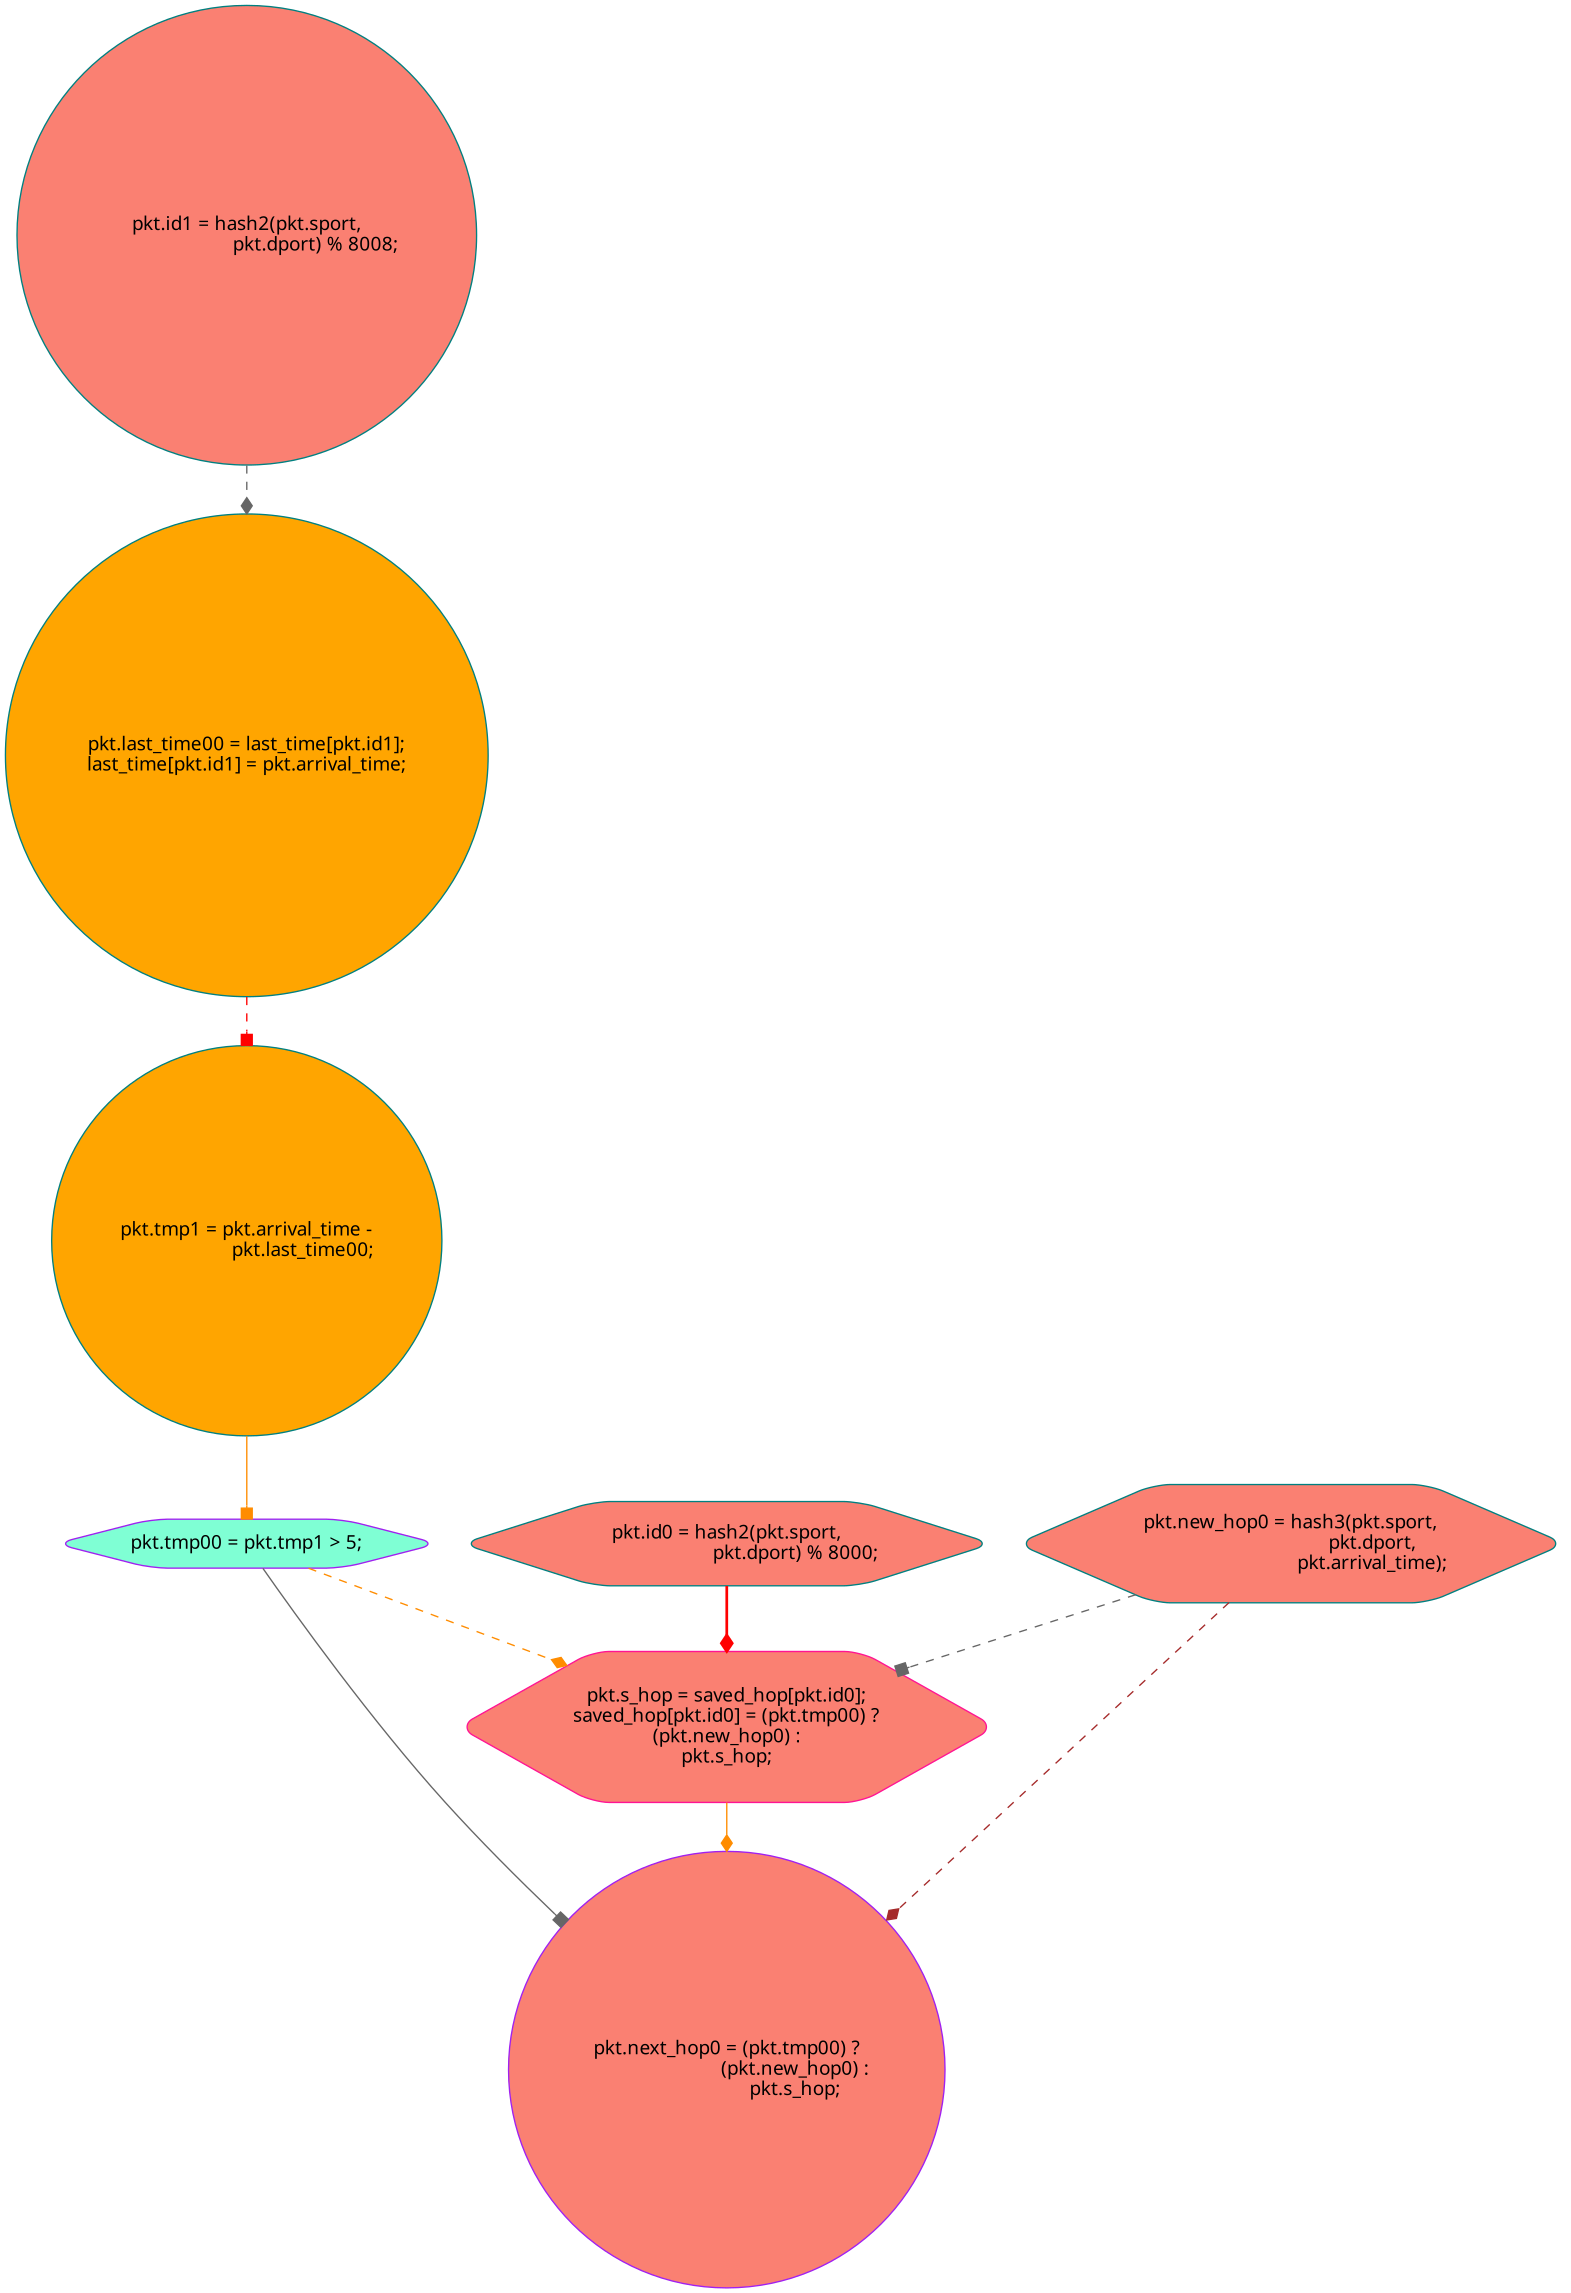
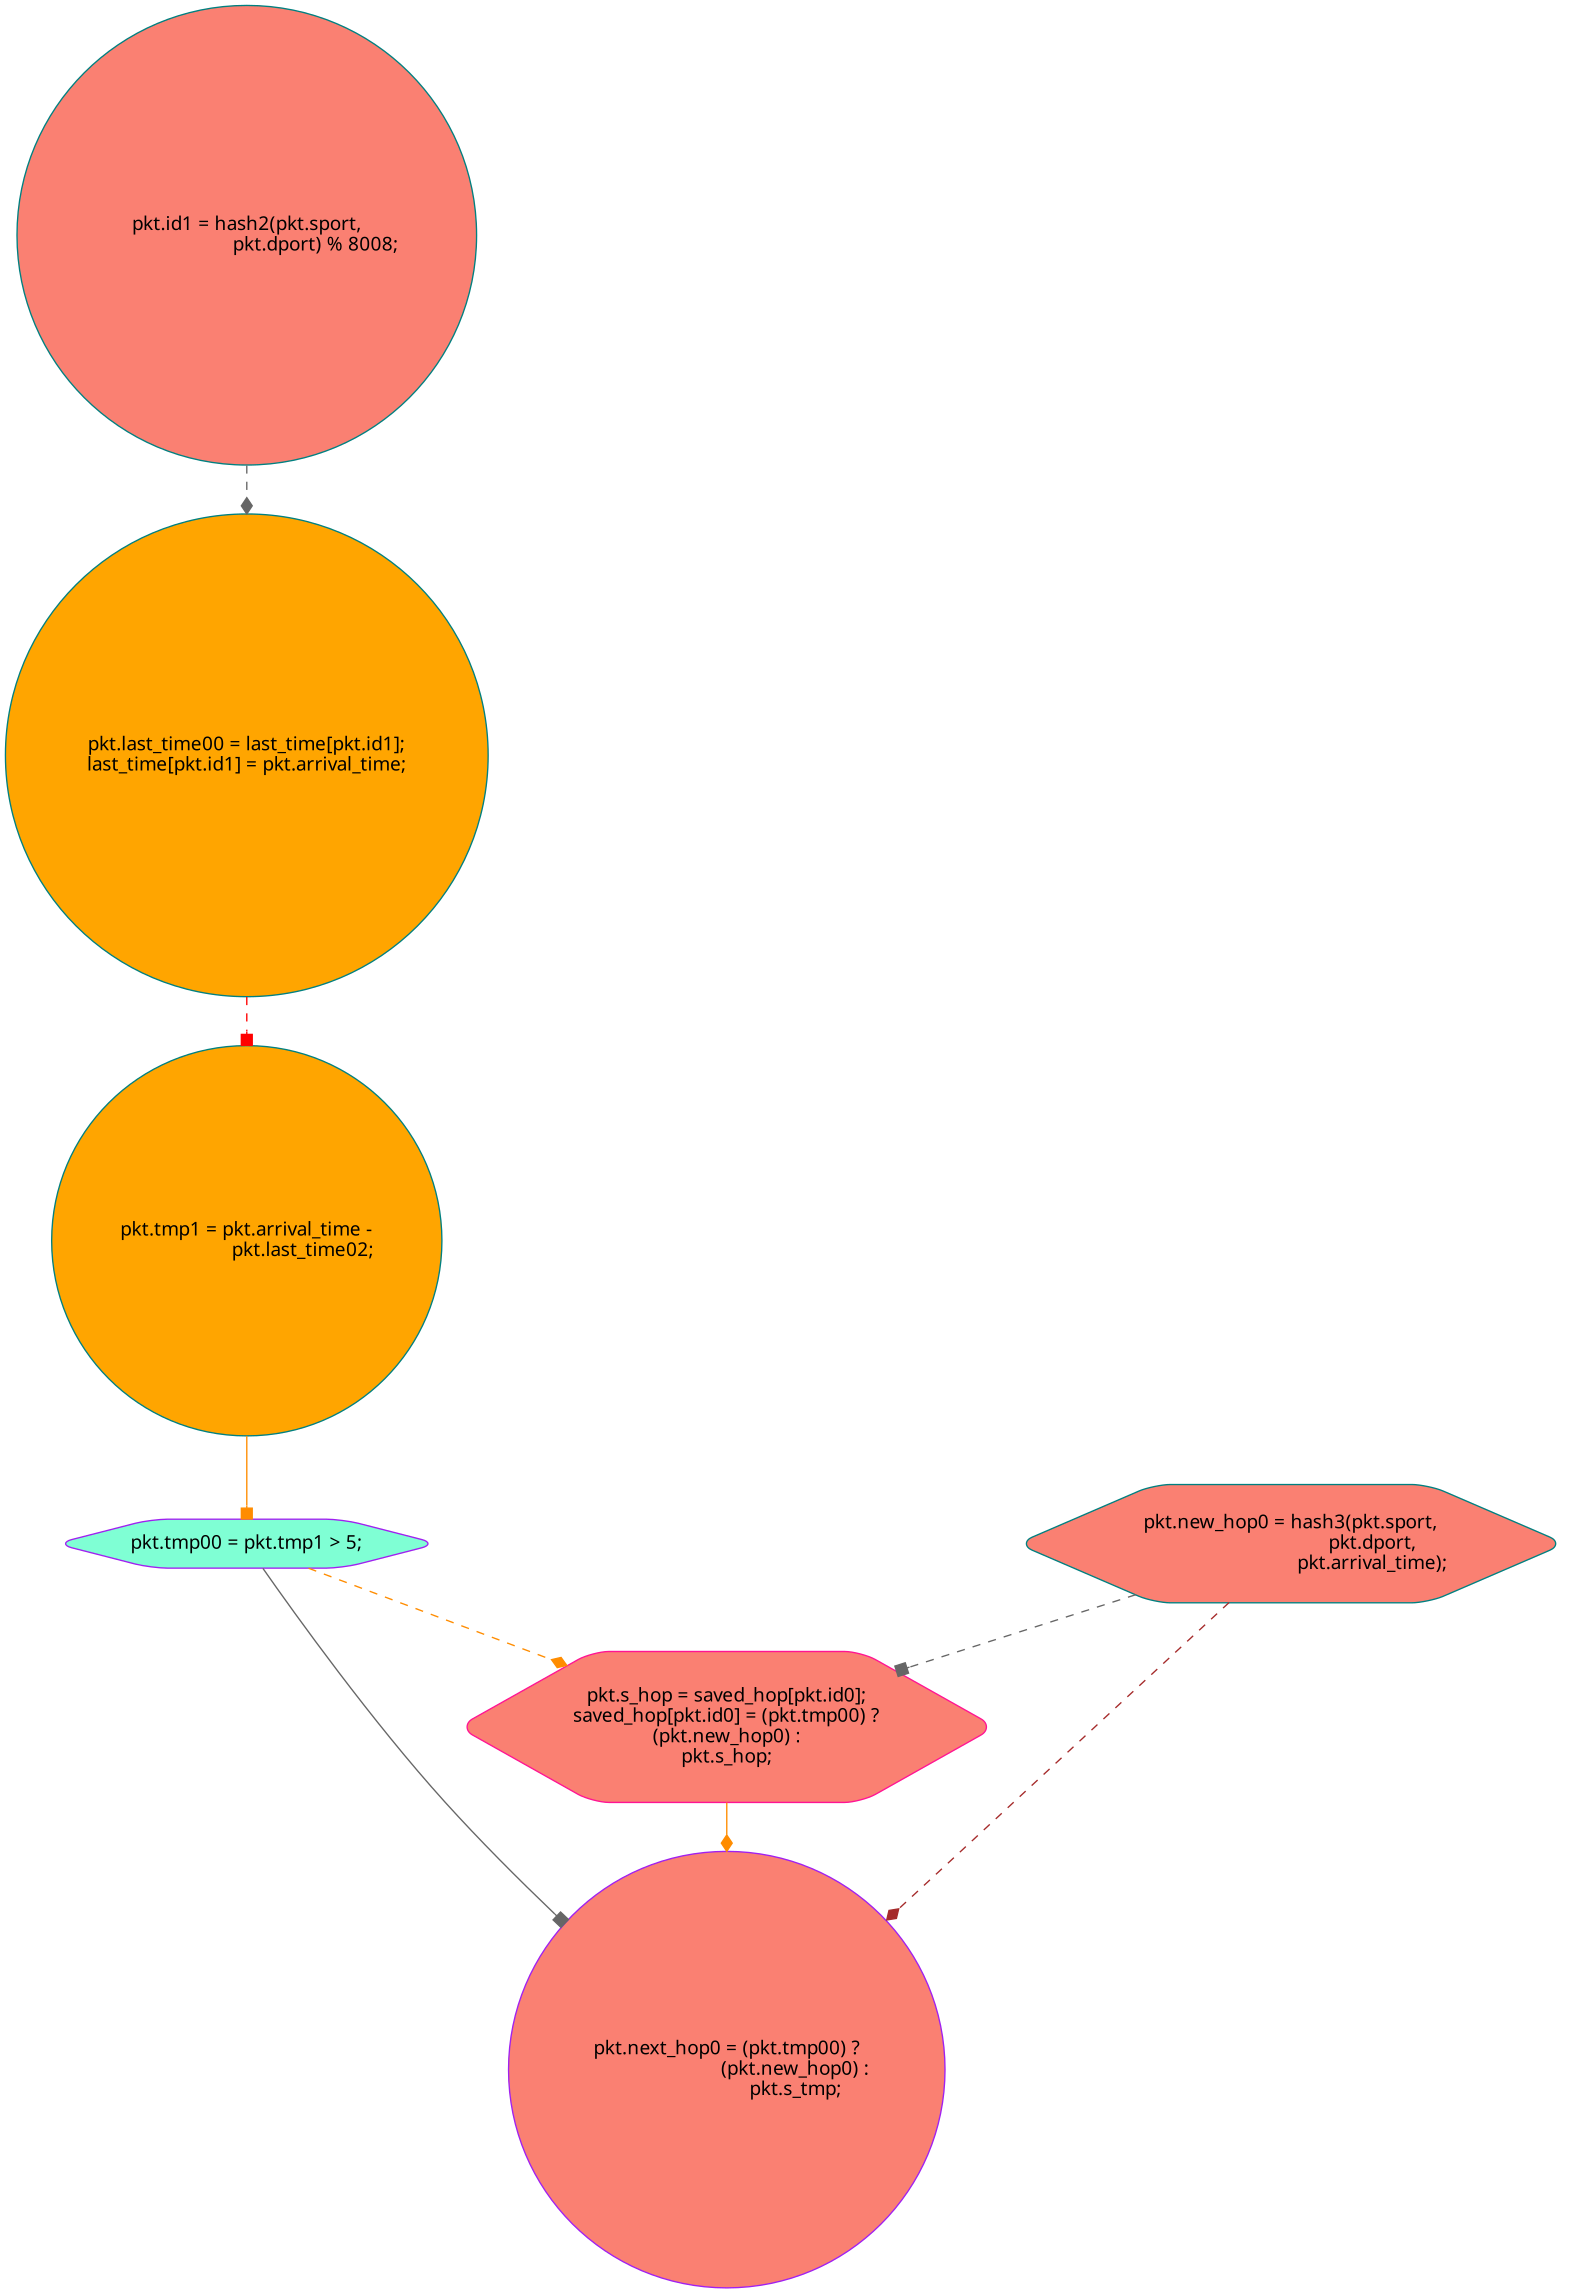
  digraph {
    fontname="Noto Sans"
    splines=true
    node [color=teal fillcolor=salmon fontname="Noto Sans" fontsize=14 shape=hexagon style="rounded,filled"]
    edge [arrowhead=diamond color=darkorange fontname="Noto Sans" style=dashed]
-   n1 [label="pkt.id0 = hash2(pkt.sport,\n                           pkt.dport) % 8000;\n"]
    n2 [color=deeppink label="pkt.s_hop = saved_hop[pkt.id0];\nsaved_hop[pkt.id0] = (pkt.tmp00) ?\n(pkt.new_hop0) :\npkt.s_hop;\n"]
-   n3 [color=purple label="pkt.next_hop0 = (pkt.tmp00) ?\n                           (pkt.new_hop0) :\n                           pkt.s_hop;\n" shape=circle]
+   n3 [color=purple label="pkt.next_hop0 = (pkt.tmp00) ?\n                           (pkt.new_hop0) :\n                           pkt.s_tmp;\n" shape=circle]
    n4 [label="pkt.id1 = hash2(pkt.sport,\n                           pkt.dport) % 8008;\n" shape=circle]
    n5 [fillcolor=orange label="pkt.last_time00 = last_time[pkt.id1];\nlast_time[pkt.id1] = pkt.arrival_time;\n" shape=circle]
-   n6 [fillcolor=orange label="pkt.tmp1 = pkt.arrival_time -\n                      pkt.last_time00;\n" shape=circle]
+   n6 [fillcolor=orange label="pkt.tmp1 = pkt.arrival_time -\n                      pkt.last_time02;\n" shape=circle]
    n7 [color=purple fillcolor=aquamarine label="pkt.tmp00 = pkt.tmp1 > 5;\n"]
    n8 [label="pkt.new_hop0 = hash3(pkt.sport,\n                                pkt.dport,\n                                pkt.arrival_time);\n"]
-   n1 -> n2 [color=red style=bold]
    n2 -> n3 [style=solid]
    n4 -> n5 [color=gray40]
    n5 -> n6 [arrowhead=box color=red]
    n6 -> n7 [arrowhead=box style=solid]
    n7 -> n2
    n7 -> n3 [arrowhead=box color=gray40 style=solid]
    n8 -> n2 [arrowhead=box color=gray40]
    n8 -> n3 [color=brown]
  }
